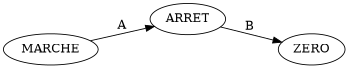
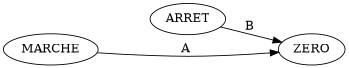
  digraph {
    rankdir=LR
    MARCHE
    ARRET
    ZERO
-   MARCHE -> ARRET [label=" A  "]
+   MARCHE -> ZERO [label=" A  "]
    ARRET -> ZERO [label=" B  "]
  }
